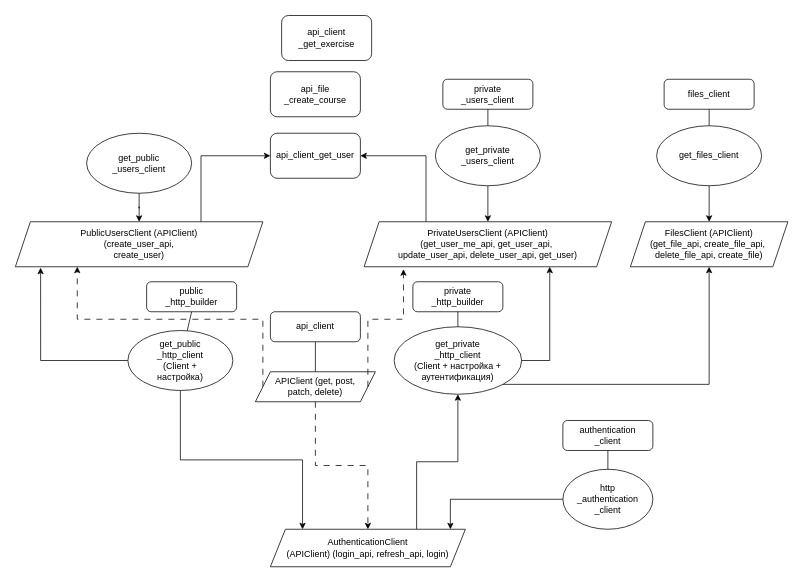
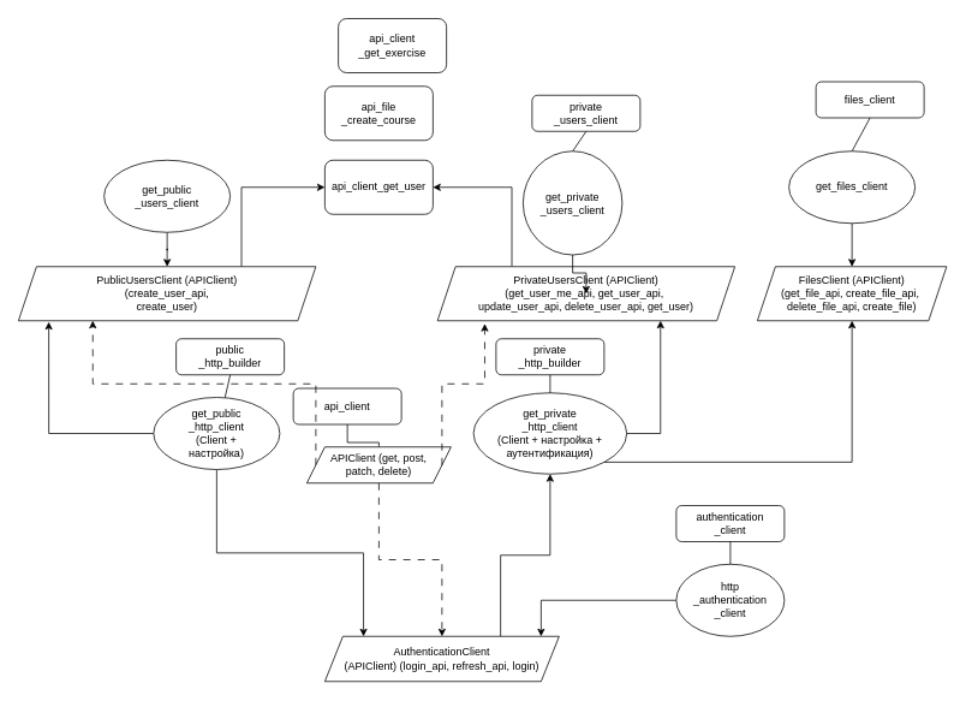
  <mxCell id="0" />
  <mxCell id="1" parent="0" />
  <mxCell id="2" style="edgeStyle=orthogonalEdgeStyle;rounded=0;orthogonalLoop=1;jettySize=auto;html=1;exitX=0.5;exitY=1;exitDx=0;exitDy=0;entryX=0.5;entryY=0;entryDx=0;entryDy=0;strokeColor=default;endArrow=none;endFill=0;" edge="1" parent="1" source="3" target="22"><mxGeometry relative="1" as="geometry" /></mxCell>
- <mxCell id="3" value="api_client" style="rounded=1;whiteSpace=wrap;html=1;" vertex="1" parent="1"><mxGeometry x="360" y="415" width="120" height="40" as="geometry" /></mxCell>
+ <mxCell id="3" value="api_client" style="rounded=1;whiteSpace=wrap;html=1;" vertex="1" parent="1"><mxGeometry x="325" y="430" width="120" height="40" as="geometry" /></mxCell>
  <mxCell id="4" style="edgeStyle=orthogonalEdgeStyle;rounded=0;orthogonalLoop=1;jettySize=auto;html=1;exitX=0.5;exitY=1;exitDx=0;exitDy=0;" edge="1" parent="1" source="3" target="3"><mxGeometry relative="1" as="geometry" /></mxCell>
  <mxCell id="5" value="private&lt;div&gt;_http_builder&lt;/div&gt;" style="rounded=1;whiteSpace=wrap;html=1;" vertex="1" parent="1"><mxGeometry x="550" y="375" width="120" height="40" as="geometry" /></mxCell>
  <mxCell id="6" value="public&lt;div&gt;_http_builder&lt;/div&gt;" style="rounded=1;whiteSpace=wrap;html=1;" vertex="1" parent="1"><mxGeometry x="195" y="375" width="120" height="40" as="geometry" /></mxCell>
  <mxCell id="7" style="edgeStyle=orthogonalEdgeStyle;rounded=0;orthogonalLoop=1;jettySize=auto;html=1;exitX=0.5;exitY=1;exitDx=0;exitDy=0;entryX=0.165;entryY=0;entryDx=0;entryDy=0;entryPerimeter=0;" edge="1" parent="1" source="9" target="13"><mxGeometry relative="1" as="geometry" /></mxCell>
  <mxCell id="8" style="edgeStyle=orthogonalEdgeStyle;rounded=0;orthogonalLoop=1;jettySize=auto;html=1;exitX=0;exitY=0.5;exitDx=0;exitDy=0;entryX=0.102;entryY=1.022;entryDx=0;entryDy=0;entryPerimeter=0;" edge="1" parent="1" source="9" target="24"><mxGeometry relative="1" as="geometry" /></mxCell>
  <mxCell id="9" value="get_public&lt;div&gt;_http_client&lt;/div&gt;&lt;div&gt;(Client +&lt;/div&gt;&lt;div&gt;настройка)&lt;/div&gt;" style="ellipse;whiteSpace=wrap;html=1;" vertex="1" parent="1"><mxGeometry x="170" y="440" width="140" height="80" as="geometry" /></mxCell>
  <mxCell id="10" style="edgeStyle=orthogonalEdgeStyle;rounded=0;orthogonalLoop=1;jettySize=auto;html=1;exitX=1;exitY=1;exitDx=0;exitDy=0;entryX=0.5;entryY=1;entryDx=0;entryDy=0;" edge="1" parent="1" source="11" target="40"><mxGeometry relative="1" as="geometry" /></mxCell>
  <mxCell id="11" value="get_private&lt;div&gt;_http_client&lt;/div&gt;&lt;div&gt;(Client +&amp;nbsp;&lt;span style=&quot;background-color: transparent; color: light-dark(rgb(0, 0, 0), rgb(255, 255, 255));&quot;&gt;настройка + аутентификация)&lt;/span&gt;&lt;/div&gt;" style="ellipse;whiteSpace=wrap;html=1;" vertex="1" parent="1"><mxGeometry x="525" y="435" width="170" height="90" as="geometry" /></mxCell>
  <mxCell id="12" style="edgeStyle=orthogonalEdgeStyle;rounded=0;orthogonalLoop=1;jettySize=auto;html=1;entryX=0.5;entryY=1;entryDx=0;entryDy=0;exitX=0.75;exitY=0;exitDx=0;exitDy=0;" edge="1" parent="1" source="13" target="11"><mxGeometry relative="1" as="geometry"><mxPoint x="560" y="695" as="sourcePoint" /></mxGeometry></mxCell>
  <mxCell id="13" value="AuthenticationClient&lt;div&gt;(APIClient) (login_api, refresh_api, login)&lt;/div&gt;" style="shape=parallelogram;perimeter=parallelogramPerimeter;whiteSpace=wrap;html=1;fixedSize=1;" vertex="1" parent="1"><mxGeometry x="360" y="705" width="260" height="50" as="geometry" /></mxCell>
  <mxCell id="14" value="" style="edgeStyle=orthogonalEdgeStyle;rounded=0;orthogonalLoop=1;jettySize=auto;html=1;entryX=0.923;entryY=0;entryDx=0;entryDy=0;entryPerimeter=0;" edge="1" parent="1" source="15" target="13"><mxGeometry relative="1" as="geometry" /></mxCell>
  <mxCell id="15" value="http&lt;div&gt;_authentication&lt;div&gt;_client&lt;/div&gt;&lt;/div&gt;" style="ellipse;whiteSpace=wrap;html=1;" vertex="1" parent="1"><mxGeometry x="750" y="625" width="120" height="80" as="geometry" /></mxCell>
  <mxCell id="16" value="" style="endArrow=none;html=1;rounded=0;entryX=0.5;entryY=1;entryDx=0;entryDy=0;" edge="1" parent="1" source="9" target="6"><mxGeometry width="50" height="50" relative="1" as="geometry"><mxPoint x="60" y="555" as="sourcePoint" /><mxPoint x="110" y="505" as="targetPoint" /></mxGeometry></mxCell>
  <mxCell id="17" value="authentication&lt;div&gt;_&lt;span style=&quot;background-color: transparent; color: light-dark(rgb(0, 0, 0), rgb(255, 255, 255));&quot;&gt;client&lt;/span&gt;&lt;/div&gt;" style="rounded=1;whiteSpace=wrap;html=1;" vertex="1" parent="1"><mxGeometry x="750" y="560" width="120" height="40" as="geometry" /></mxCell>
  <mxCell id="18" value="" style="endArrow=none;html=1;rounded=0;entryX=0.5;entryY=1;entryDx=0;entryDy=0;exitX=0.5;exitY=0;exitDx=0;exitDy=0;" edge="1" parent="1" source="11" target="5"><mxGeometry width="50" height="50" relative="1" as="geometry"><mxPoint x="575" y="455" as="sourcePoint" /><mxPoint x="625" y="405" as="targetPoint" /></mxGeometry></mxCell>
  <mxCell id="19" value="" style="endArrow=none;html=1;rounded=0;entryX=0.5;entryY=1;entryDx=0;entryDy=0;exitX=0.5;exitY=0;exitDx=0;exitDy=0;" edge="1" parent="1" source="15" target="17"><mxGeometry width="50" height="50" relative="1" as="geometry"><mxPoint x="755" y="660" as="sourcePoint" /><mxPoint x="805" y="610" as="targetPoint" /></mxGeometry></mxCell>
  <mxCell id="20" style="edgeStyle=orthogonalEdgeStyle;rounded=0;orthogonalLoop=1;jettySize=auto;html=1;exitX=0.5;exitY=1;exitDx=0;exitDy=0;dashed=1;dashPattern=8 8;entryX=0.5;entryY=0;entryDx=0;entryDy=0;" edge="1" parent="1" source="22" target="13"><mxGeometry relative="1" as="geometry"><mxPoint y="765" as="targetPoint" x="320" /></mxGeometry></mxCell>
  <mxCell id="21" style="edgeStyle=orthogonalEdgeStyle;rounded=0;orthogonalLoop=1;jettySize=auto;html=1;exitX=0;exitY=0.5;exitDx=0;exitDy=0;entryX=0.25;entryY=1;entryDx=0;entryDy=0;dashed=1;dashPattern=8 8;" edge="1" parent="1" source="22" target="24"><mxGeometry relative="1" as="geometry" /></mxCell>
  <mxCell id="22" value="&lt;div&gt;APIClient (&lt;span style=&quot;background-color: transparent; color: light-dark(rgb(0, 0, 0), rgb(255, 255, 255));&quot;&gt;get, post,&lt;/span&gt;&lt;/div&gt;&lt;div&gt;patch, delete)&lt;/div&gt;" style="shape=parallelogram;perimeter=parallelogramPerimeter;whiteSpace=wrap;html=1;fixedSize=1;" vertex="1" parent="1"><mxGeometry x="340" y="495" width="160" height="40" as="geometry" /></mxCell>
  <mxCell id="23" style="edgeStyle=orthogonalEdgeStyle;rounded=0;orthogonalLoop=1;jettySize=auto;html=1;exitX=0.75;exitY=0;exitDx=0;exitDy=0;entryX=0;entryY=0.5;entryDx=0;entryDy=0;" edge="1" parent="1" source="24" target="35"><mxGeometry relative="1" as="geometry"><mxPoint x="340" y="215" as="targetPoint" /></mxGeometry></mxCell>
  <mxCell id="24" value="&lt;div&gt;PublicUsersClient (APIClient)&lt;/div&gt;&lt;div&gt;&lt;span style=&quot;background-color: transparent; color: light-dark(rgb(0, 0, 0), rgb(255, 255, 255));&quot;&gt;(create_user_api,&lt;/span&gt;&lt;/div&gt;&lt;div&gt;create_user)&lt;/div&gt;" style="shape=parallelogram;perimeter=parallelogramPerimeter;whiteSpace=wrap;html=1;fixedSize=1;" vertex="1" parent="1"><mxGeometry x="20" y="295" width="330" height="60" as="geometry" /></mxCell>
  <mxCell id="25" value="" style="edgeStyle=orthogonalEdgeStyle;rounded=0;orthogonalLoop=1;jettySize=auto;html=1;" edge="1" parent="1" source="26" target="24"><mxGeometry relative="1" as="geometry" /></mxCell>
  <mxCell id="26" value="get_public&lt;div&gt;_users_client&lt;/div&gt;" style="ellipse;whiteSpace=wrap;html=1;" vertex="1" parent="1"><mxGeometry x="115" y="177" width="140" height="80" as="geometry" /></mxCell>
  <mxCell id="27" value="private&lt;div&gt;_users_client&lt;/div&gt;" style="rounded=1;whiteSpace=wrap;html=1;" vertex="1" parent="1"><mxGeometry x="590" y="105" width="120" height="40" as="geometry" /></mxCell>
  <mxCell id="28" style="edgeStyle=orthogonalEdgeStyle;rounded=0;orthogonalLoop=1;jettySize=auto;html=1;exitX=0.25;exitY=0;exitDx=0;exitDy=0;entryX=1;entryY=0.5;entryDx=0;entryDy=0;" edge="1" parent="1" source="29" target="35"><mxGeometry relative="1" as="geometry" /></mxCell>
  <mxCell id="29" value="&lt;div&gt;PrivateUsersClient (APIClient)&lt;/div&gt;&lt;div&gt;&lt;span style=&quot;background-color: transparent; color: light-dark(rgb(0, 0, 0), rgb(255, 255, 255));&quot;&gt;(get_user_me_api, get_user_api,&amp;nbsp;&lt;/span&gt;&lt;/div&gt;&lt;div&gt;update_user_api, delete_user_api, get_user)&lt;/div&gt;" style="shape=parallelogram;perimeter=parallelogramPerimeter;whiteSpace=wrap;html=1;fixedSize=1;" vertex="1" parent="1"><mxGeometry x="485" y="295" width="330" height="60" as="geometry" /></mxCell>
  <mxCell id="30" value="" style="edgeStyle=orthogonalEdgeStyle;rounded=0;orthogonalLoop=1;jettySize=auto;html=1;" edge="1" source="31" target="29" parent="1"><mxGeometry relative="1" as="geometry" /></mxCell>
- <mxCell id="31" value="get_private&lt;div&gt;_users_client&lt;/div&gt;" style="ellipse;whiteSpace=wrap;html=1;" vertex="1" parent="1"><mxGeometry x="580" y="167" width="140" height="80" as="geometry" /></mxCell>
+ <mxCell id="31" value="get_private&lt;div&gt;_users_client&lt;/div&gt;" style="ellipse;whiteSpace=wrap;html=1;" vertex="1" parent="1"><mxGeometry x="580" y="167" width="110" height="115" as="geometry" /></mxCell>
  <mxCell id="32" value="" style="endArrow=none;html=1;rounded=0;entryX=0.5;entryY=1;entryDx=0;entryDy=0;exitX=0.5;exitY=0;exitDx=0;exitDy=0;" edge="1" source="31" target="27" parent="1"><mxGeometry width="50" height="50" relative="1" as="geometry"><mxPoint x="770" y="355" as="sourcePoint" /><mxPoint x="820" y="305" as="targetPoint" /></mxGeometry></mxCell>
  <mxCell id="33" style="edgeStyle=orthogonalEdgeStyle;rounded=0;orthogonalLoop=1;jettySize=auto;html=1;exitX=1;exitY=0.5;exitDx=0;exitDy=0;entryX=0.75;entryY=1;entryDx=0;entryDy=0;" edge="1" parent="1" source="11" target="29"><mxGeometry relative="1" as="geometry" /></mxCell>
  <mxCell id="34" style="edgeStyle=orthogonalEdgeStyle;rounded=0;orthogonalLoop=1;jettySize=auto;html=1;exitX=1;exitY=0.5;exitDx=0;exitDy=0;entryX=0.159;entryY=1.056;entryDx=0;entryDy=0;entryPerimeter=0;dashed=1;dashPattern=8 8;" edge="1" parent="1" source="22" target="29"><mxGeometry relative="1" as="geometry" /></mxCell>
  <mxCell id="35" value="api_client_get_user" style="rounded=1;whiteSpace=wrap;html=1;" vertex="1" parent="1"><mxGeometry x="360" y="177" width="120" height="60" as="geometry" /></mxCell>
  <mxCell id="36" value="" style="edgeStyle=orthogonalEdgeStyle;rounded=0;orthogonalLoop=1;jettySize=auto;html=1;" edge="1" source="39" target="40" parent="1"><mxGeometry relative="1" as="geometry" /></mxCell>
  <mxCell id="37" value="" style="endArrow=none;html=1;rounded=0;entryX=0.5;entryY=1;entryDx=0;entryDy=0;exitX=0.5;exitY=0;exitDx=0;exitDy=0;" edge="1" source="39" target="38" parent="1"><mxGeometry width="50" height="50" relative="1" as="geometry"><mxPoint x="1065" y="355" as="sourcePoint" /><mxPoint x="1115" y="305" as="targetPoint" /></mxGeometry></mxCell>
- <mxCell id="38" value="&lt;span style=&quot;background-color: transparent; color: light-dark(rgb(0, 0, 0), rgb(255, 255, 255));&quot;&gt;files_client&lt;/span&gt;" style="rounded=1;whiteSpace=wrap;html=1;" vertex="1" parent="1"><mxGeometry x="885" y="105" width="120" height="40" as="geometry" /></mxCell>
+ <mxCell id="38" value="&lt;span style=&quot;background-color: transparent; color: light-dark(rgb(0, 0, 0), rgb(255, 255, 255));&quot;&gt;files_client&lt;/span&gt;" style="rounded=1;whiteSpace=wrap;html=1;" vertex="1" parent="1"><mxGeometry x="905" y="90" width="120" height="40" as="geometry" /></mxCell>
  <mxCell id="39" value="get_files&lt;span style=&quot;background-color: transparent; color: light-dark(rgb(0, 0, 0), rgb(255, 255, 255));&quot;&gt;_client&lt;/span&gt;" style="ellipse;whiteSpace=wrap;html=1;" vertex="1" parent="1"><mxGeometry x="875" y="167" width="140" height="80" as="geometry" /></mxCell>
  <mxCell id="40" value="&lt;div&gt;FilesClient (APIClient)&lt;/div&gt;&lt;div&gt;&lt;span style=&quot;background-color: transparent; color: light-dark(rgb(0, 0, 0), rgb(255, 255, 255));&quot;&gt;(get_file_api, create_file_api,&amp;nbsp;&lt;/span&gt;&lt;/div&gt;&lt;div&gt;delete_file_api, create_file)&lt;/div&gt;" style="shape=parallelogram;perimeter=parallelogramPerimeter;whiteSpace=wrap;html=1;fixedSize=1;" vertex="1" parent="1"><mxGeometry x="840" y="295" width="210" height="60" as="geometry" /></mxCell>
  <mxCell id="41" value="api_file&lt;div&gt;_create_course&lt;/div&gt;" style="rounded=1;whiteSpace=wrap;html=1;" vertex="1" parent="1"><mxGeometry x="360" y="95" width="120" height="60" as="geometry" /></mxCell>
  <mxCell id="42" value="api_client&lt;div&gt;_get_exercise&lt;/div&gt;" style="rounded=1;whiteSpace=wrap;html=1;" vertex="1" parent="1"><mxGeometry x="375" y="20" width="120" height="60" as="geometry" /></mxCell>
